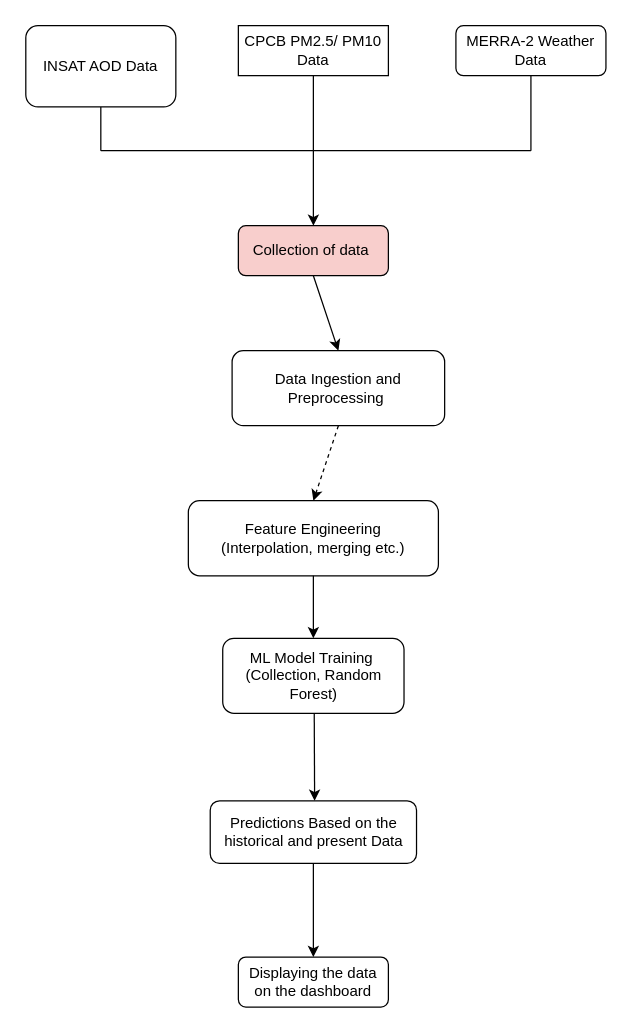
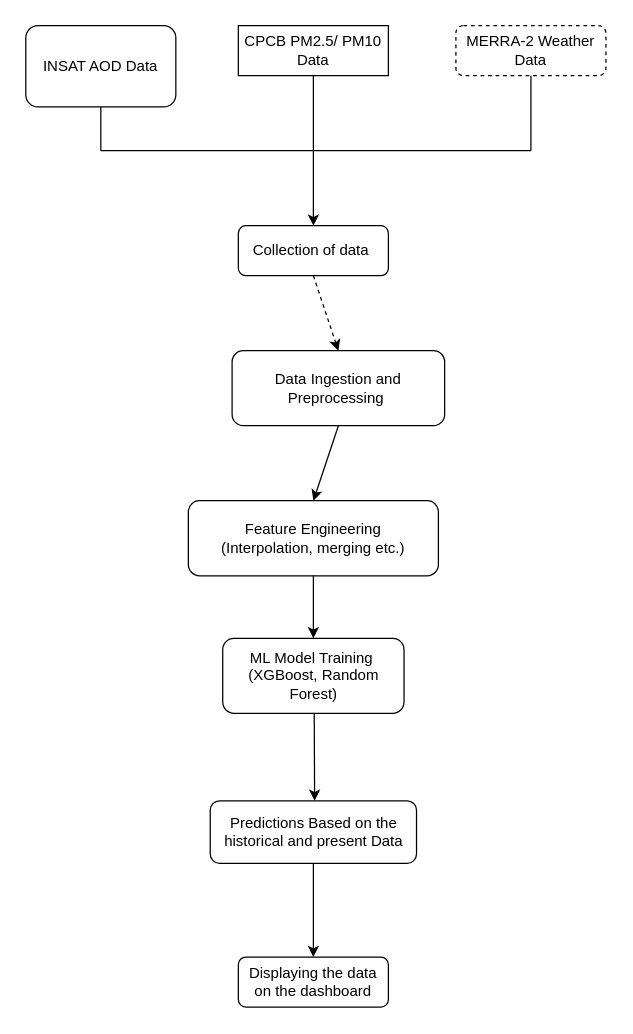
  <mxCell id="0" />
  <mxCell id="1" parent="0" />
- <mxCell id="2" value="Collection of data&amp;nbsp;" style="rounded=1;whiteSpace=wrap;html=1;fontSize=12;glass=0;strokeWidth=1;shadow=0;fillColor=#f8cecc;" parent="1" vertex="1"><mxGeometry x="190" y="180" width="120" height="40" as="geometry" /></mxCell>
+ <mxCell id="2" value="Collection of data&amp;nbsp;" style="rounded=1;whiteSpace=wrap;html=1;fontSize=12;glass=0;strokeWidth=1;shadow=0;" parent="1" vertex="1"><mxGeometry x="190" y="180" width="120" height="40" as="geometry" /></mxCell>
  <mxCell id="3" value="INSAT AOD Data" style="rounded=1;whiteSpace=wrap;html=1;" vertex="1" parent="1"><mxGeometry x="20" y="20" width="120" height="65" as="geometry" /></mxCell>
  <mxCell id="4" value="CPCB PM2.5/ PM10 Data" style="whiteSpace=wrap;html=1;rounded=0;" vertex="1" parent="1"><mxGeometry x="190" y="20" width="120" height="40" as="geometry" /></mxCell>
- <mxCell id="5" value="MERRA-2 Weather Data" style="rounded=1;whiteSpace=wrap;html=1;" vertex="1" parent="1"><mxGeometry x="364" y="20" width="120" height="40" as="geometry" /></mxCell>
+ <mxCell id="5" value="MERRA-2 Weather Data" style="rounded=1;whiteSpace=wrap;html=1;dashed=1;" vertex="1" parent="1"><mxGeometry x="364" y="20" width="120" height="40" as="geometry" /></mxCell>
  <mxCell id="6" value="" style="endArrow=none;html=1;rounded=0;entryX=0.5;entryY=1;entryDx=0;entryDy=0;" edge="1" parent="1" target="5"><mxGeometry width="50" height="50" relative="1" as="geometry"><mxPoint x="424" y="120" as="sourcePoint" /><mxPoint x="380" y="180" as="targetPoint" /><Array as="points" /></mxGeometry></mxCell>
  <mxCell id="7" value="" style="endArrow=none;html=1;rounded=0;" edge="1" parent="1"><mxGeometry width="50" height="50" relative="1" as="geometry"><mxPoint x="80" y="120" as="sourcePoint" /><mxPoint x="424" y="120" as="targetPoint" /></mxGeometry></mxCell>
  <mxCell id="8" value="" style="endArrow=none;html=1;rounded=0;entryX=0.5;entryY=1;entryDx=0;entryDy=0;" edge="1" parent="1" target="4"><mxGeometry width="50" height="50" relative="1" as="geometry"><mxPoint x="250" y="120" as="sourcePoint" /><mxPoint x="434" y="70" as="targetPoint" /><Array as="points" /></mxGeometry></mxCell>
  <mxCell id="9" value="" style="endArrow=none;html=1;rounded=0;entryX=0.5;entryY=1;entryDx=0;entryDy=0;" edge="1" parent="1" target="3"><mxGeometry width="50" height="50" relative="1" as="geometry"><mxPoint x="80" y="120" as="sourcePoint" /><mxPoint x="350" y="110" as="targetPoint" /></mxGeometry></mxCell>
  <mxCell id="10" value="" style="endArrow=classic;html=1;rounded=0;entryX=0.5;entryY=0;entryDx=0;entryDy=0;" edge="1" parent="1" target="2"><mxGeometry width="50" height="50" relative="1" as="geometry"><mxPoint x="250" y="120" as="sourcePoint" /><mxPoint x="360" y="130" as="targetPoint" /></mxGeometry></mxCell>
  <mxCell id="11" value="Data Ingestion and Preprocessing&amp;nbsp;" style="rounded=1;whiteSpace=wrap;html=1;" vertex="1" parent="1"><mxGeometry x="185" y="280" width="170" height="60" as="geometry" /></mxCell>
- <mxCell id="12" value="" style="endArrow=classic;html=1;rounded=0;exitX=0.5;exitY=1;exitDx=0;exitDy=0;entryX=0.5;entryY=0;entryDx=0;entryDy=0;" edge="1" parent="1" source="2" target="11"><mxGeometry width="50" height="50" relative="1" as="geometry"><mxPoint x="290" y="240" as="sourcePoint" /><mxPoint x="340" y="190" as="targetPoint" /></mxGeometry></mxCell>
+ <mxCell id="12" value="" style="endArrow=classic;html=1;rounded=0;exitX=0.5;exitY=1;exitDx=0;exitDy=0;entryX=0.5;entryY=0;entryDx=0;entryDy=0;dashed=1;" edge="1" parent="1" source="2" target="11"><mxGeometry width="50" height="50" relative="1" as="geometry"><mxPoint x="290" y="240" as="sourcePoint" /><mxPoint x="340" y="190" as="targetPoint" /></mxGeometry></mxCell>
  <mxCell id="13" value="Feature Engineering&lt;div&gt;(Interpolation, merging etc.)&lt;/div&gt;" style="rounded=1;whiteSpace=wrap;html=1;" vertex="1" parent="1"><mxGeometry x="150" y="400" width="200" height="60" as="geometry" /></mxCell>
- <mxCell id="14" value="" style="endArrow=classic;html=1;rounded=0;exitX=0.5;exitY=1;exitDx=0;exitDy=0;entryX=0.5;entryY=0;entryDx=0;entryDy=0;dashed=1;" edge="1" parent="1" source="11" target="13"><mxGeometry width="50" height="50" relative="1" as="geometry"><mxPoint x="270" y="360" as="sourcePoint" /><mxPoint x="320" y="310" as="targetPoint" /></mxGeometry></mxCell>
- <mxCell id="15" value="ML Model Training&amp;nbsp;&lt;div&gt;(Collection, Random Forest)&lt;/div&gt;" style="rounded=1;whiteSpace=wrap;html=1;" vertex="1" parent="1"><mxGeometry x="177.5" y="510" width="145" height="60" as="geometry" /></mxCell>
+ <mxCell id="14" value="" style="endArrow=classic;html=1;rounded=0;exitX=0.5;exitY=1;exitDx=0;exitDy=0;entryX=0.5;entryY=0;entryDx=0;entryDy=0;" edge="1" parent="1" source="11" target="13"><mxGeometry width="50" height="50" relative="1" as="geometry"><mxPoint x="270" y="360" as="sourcePoint" /><mxPoint x="320" y="310" as="targetPoint" /></mxGeometry></mxCell>
+ <mxCell id="15" value="ML Model Training&amp;nbsp;&lt;div&gt;(XGBoost, Random Forest)&lt;/div&gt;" style="rounded=1;whiteSpace=wrap;html=1;" vertex="1" parent="1"><mxGeometry x="177.5" y="510" width="145" height="60" as="geometry" /></mxCell>
  <mxCell id="16" value="" style="endArrow=classic;html=1;rounded=0;" edge="1" parent="1" target="15"><mxGeometry width="50" height="50" relative="1" as="geometry"><mxPoint x="250" y="460" as="sourcePoint" /><mxPoint x="300" y="410" as="targetPoint" /></mxGeometry></mxCell>
  <mxCell id="17" value="Predictions Based on the historical and present Data" style="rounded=1;whiteSpace=wrap;html=1;" vertex="1" parent="1"><mxGeometry x="167.5" y="640" width="165" height="50" as="geometry" /></mxCell>
  <mxCell id="18" value="" style="endArrow=classic;html=1;rounded=0;exitX=0.5;exitY=1;exitDx=0;exitDy=0;" edge="1" parent="1"><mxGeometry width="50" height="50" relative="1" as="geometry"><mxPoint x="250.7" y="570" as="sourcePoint" /><mxPoint x="251" y="640" as="targetPoint" /></mxGeometry></mxCell>
  <mxCell id="19" value="Displaying the data on the dashboard" style="rounded=1;whiteSpace=wrap;html=1;" vertex="1" parent="1"><mxGeometry x="190" y="765" width="120" height="40" as="geometry" /></mxCell>
  <mxCell id="20" value="" style="endArrow=classic;html=1;rounded=0;exitX=0.5;exitY=1;exitDx=0;exitDy=0;entryX=0.5;entryY=0;entryDx=0;entryDy=0;" edge="1" parent="1" source="17" target="19"><mxGeometry width="50" height="50" relative="1" as="geometry"><mxPoint x="250" y="670" as="sourcePoint" /><mxPoint x="300" y="620" as="targetPoint" /></mxGeometry></mxCell>
